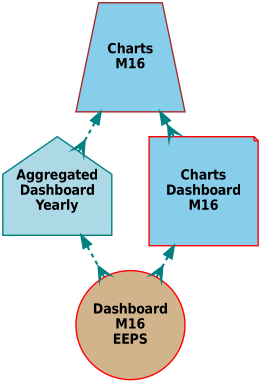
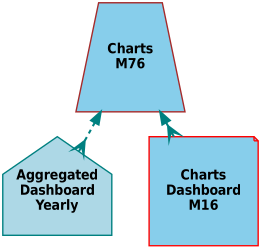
  digraph {
    nodesep=0.75
    node [color=red fillcolor=skyblue fixedsize=true fontname="Helvetica-Narrow-Bold" fontsize=20 penwidth=2 style=filled]
    edge [arrowhead=crow arrowsize=1.75 color=teal dir=both penwidth=3 style=dashed]
-   n1 [fillcolor=tan height=2.2 label="Dashboard\nM16\nEEPS" shape=ellipse width=2.2]
    n2 [color=teal fillcolor=lightblue height=2.2 label="Aggregated\nDashboard\nYearly" shape=house width=2.2]
    n3 [height=2.2 label="Charts\nDashboard\nM16" shape=note width=2.2]
-   n4 [color=brown height=2.2 label="Charts\nM16" shape=trapezium width=2.2]
-   n2 -> n1
-   n3 -> n1
+   n4 [color=brown height=2.2 label="Charts\nM76" shape=trapezium width=2.2]
    n4 -> n2
    n4 -> n3 [style=solid]
  }
